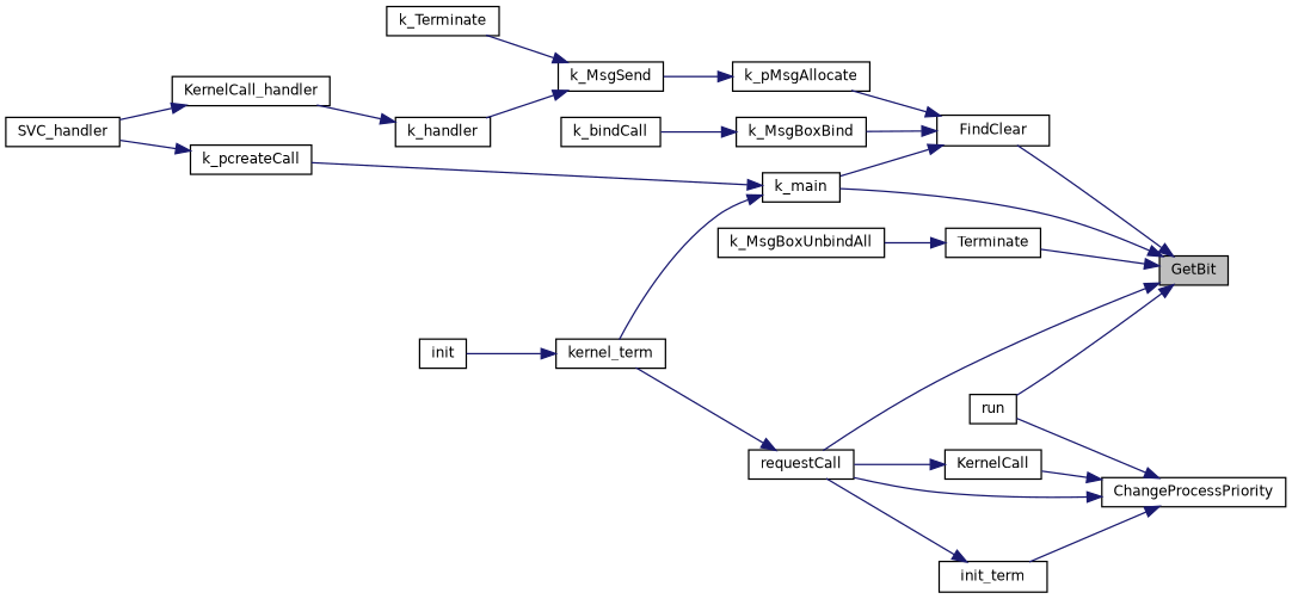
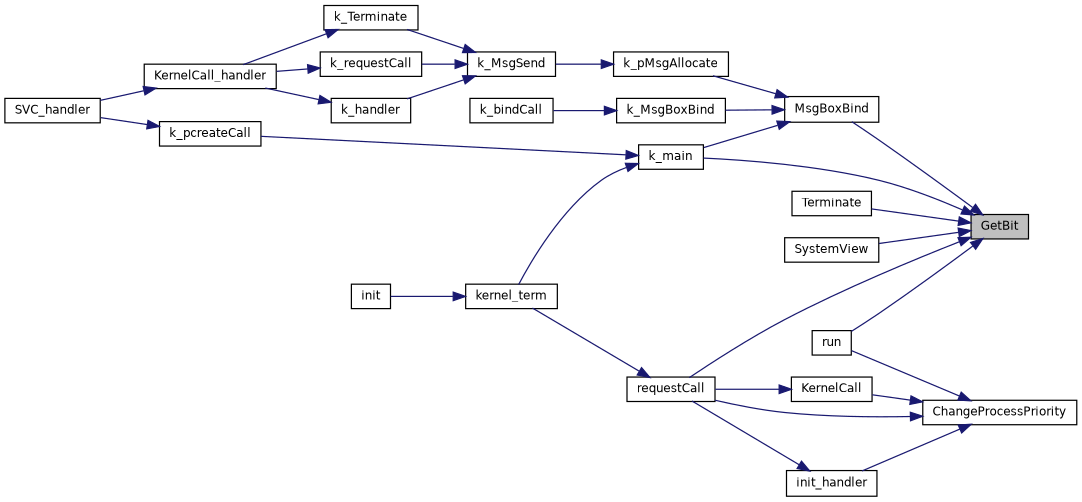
  digraph {
    rankdir=RL
    node [color=black fillcolor=white fontname=Helvetica fontsize=10 shape=record style=filled]
    edge [color=midnightblue dir=back fontname=Helvetica fontsize=10 labelfontname=Helvetica labelfontsize=10 style=solid]
    n1 [fillcolor=grey75 fontcolor=black height=0.2 label=GetBit width=0.4]
    n2 [height=0.2 label=requestCall width=0.4]
-   n3 [height=0.2 label=FindClear width=0.4]
+   n3 [height=0.2 label=MsgBoxBind width=0.4]
    n4 [height=0.2 label=k_main width=0.4]
    n5 [height=0.2 label=Terminate width=0.4]
+   n6 [height=0.2 label=SystemView width=0.4]
    n7 [height=0.2 label=run width=0.4]
    n8 [height=0.2 label=ChangeProcessPriority width=0.4]
-   n9 [height=0.2 label=init_term width=0.4]
+   n9 [height=0.2 label=init_handler width=0.4]
    n10 [height=0.2 label=KernelCall width=0.4]
    n11 [height=0.2 label=kernel_term width=0.4]
    n12 [height=0.2 label=k_MsgBoxBind width=0.4]
    n13 [height=0.2 label=k_pMsgAllocate width=0.4]
    n14 [height=0.2 label=k_pcreateCall width=0.4]
-   n15 [height=0.2 label=k_MsgBoxUnbindAll width=0.4]
    n16 [height=0.2 label=init width=0.4]
    n17 [height=0.2 label=k_bindCall width=0.4]
    n18 [height=0.2 label=k_MsgSend width=0.4]
    n19 [height=0.2 label=KernelCall_handler width=0.4]
    n20 [height=0.2 label=SVC_handler width=0.4]
+   n21 [height=0.2 label=k_requestCall width=0.4]
    n22 [height=0.2 label=k_handler width=0.4]
    n23 [height=0.2 label=k_Terminate width=0.4]
    n1 -> n2
    n1 -> n3
    n1 -> n4
    n1 -> n5
+   n1 -> n6
    n1 -> n7
    n2 -> n11
    n3 -> n4
    n3 -> n12
    n3 -> n13
    n4 -> n11
    n4 -> n14
-   n5 -> n15
    n8 -> n2
    n8 -> n7
    n8 -> n9
    n8 -> n10
    n9 -> n2
    n10 -> n2
    n11 -> n16
    n12 -> n17
    n13 -> n18
    n14 -> n20
+   n18 -> n21
    n18 -> n22
    n18 -> n23
    n19 -> n20
+   n21 -> n19
    n22 -> n19
+   n23 -> n19
  }
